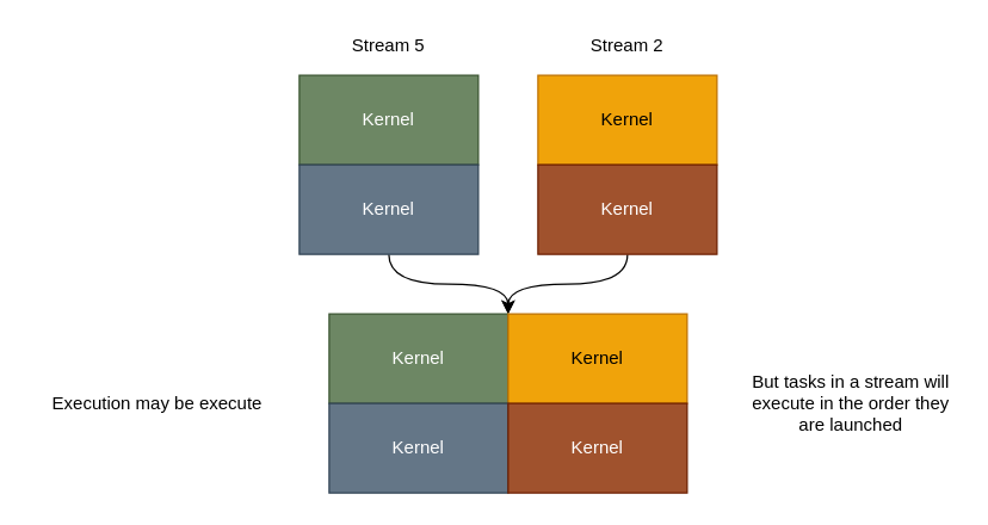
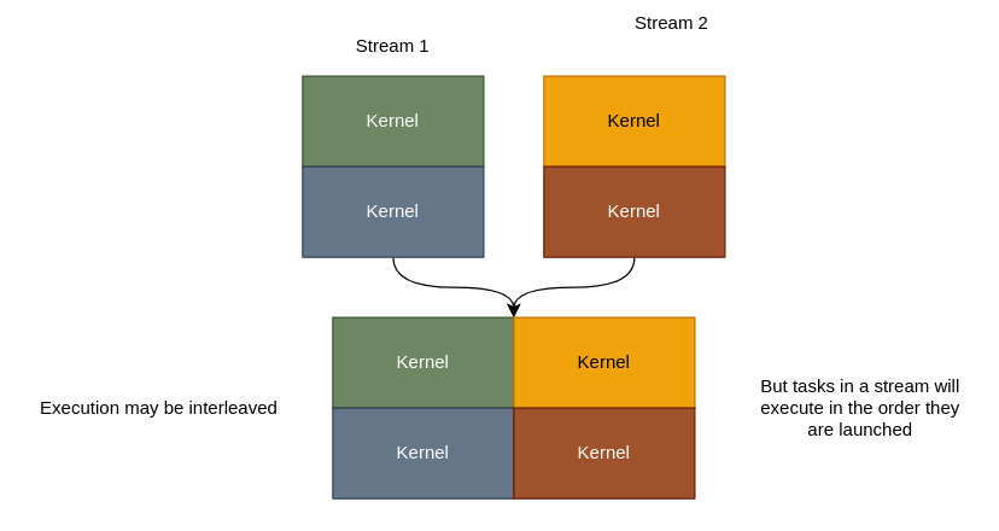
  <mxCell id="0" />
  <mxCell id="1" parent="0" />
  <mxCell id="2" value="Kernel" style="rounded=0;whiteSpace=wrap;html=1;fillColor=#6d8764;strokeColor=#3A5431;fontColor=#ffffff;" vertex="1" parent="1"><mxGeometry x="200" y="50" width="120" height="60" as="geometry" /></mxCell>
  <mxCell id="3" style="edgeStyle=orthogonalEdgeStyle;curved=1;rounded=0;orthogonalLoop=1;jettySize=auto;html=1;entryX=1;entryY=0;entryDx=0;entryDy=0;" edge="1" parent="1" source="4" target="8"><mxGeometry relative="1" as="geometry" /></mxCell>
  <mxCell id="4" value="Kernel" style="rounded=0;whiteSpace=wrap;html=1;fillColor=#647687;strokeColor=#314354;fontColor=#ffffff;" vertex="1" parent="1"><mxGeometry x="200" y="110" width="120" height="60" as="geometry" /></mxCell>
  <mxCell id="5" value="Kernel" style="rounded=0;whiteSpace=wrap;html=1;fillColor=#f0a30a;strokeColor=#BD7000;fontColor=#000000;" vertex="1" parent="1"><mxGeometry x="360" y="50" width="120" height="60" as="geometry" /></mxCell>
  <mxCell id="6" style="edgeStyle=orthogonalEdgeStyle;curved=1;rounded=0;orthogonalLoop=1;jettySize=auto;html=1;entryX=0;entryY=0;entryDx=0;entryDy=0;" edge="1" parent="1" source="7" target="9"><mxGeometry relative="1" as="geometry" /></mxCell>
  <mxCell id="7" value="Kernel" style="rounded=0;whiteSpace=wrap;html=1;fillColor=#a0522d;strokeColor=#6D1F00;fontColor=#ffffff;" vertex="1" parent="1"><mxGeometry x="360" y="110" width="120" height="60" as="geometry" /></mxCell>
  <mxCell id="8" value="Kernel" style="rounded=0;whiteSpace=wrap;html=1;fillColor=#6d8764;strokeColor=#3A5431;fontColor=#ffffff;" vertex="1" parent="1"><mxGeometry x="220" y="210" width="120" height="60" as="geometry" /></mxCell>
  <mxCell id="9" value="Kernel" style="rounded=0;whiteSpace=wrap;html=1;fillColor=#f0a30a;strokeColor=#BD7000;fontColor=#000000;" vertex="1" parent="1"><mxGeometry x="340" y="210" width="120" height="60" as="geometry" /></mxCell>
  <mxCell id="10" value="Kernel" style="rounded=0;whiteSpace=wrap;html=1;fillColor=#647687;strokeColor=#314354;fontColor=#ffffff;" vertex="1" parent="1"><mxGeometry x="220" y="270" width="120" height="60" as="geometry" /></mxCell>
  <mxCell id="11" value="Kernel" style="rounded=0;whiteSpace=wrap;html=1;fillColor=#a0522d;strokeColor=#6D1F00;fontColor=#ffffff;" vertex="1" parent="1"><mxGeometry x="340" y="270" width="120" height="60" as="geometry" /></mxCell>
- <mxCell id="12" value="Stream 5" style="text;html=1;strokeColor=none;fillColor=none;align=center;verticalAlign=middle;whiteSpace=wrap;rounded=0;" vertex="1" parent="1"><mxGeometry x="230" y="20" width="60" height="20" as="geometry" /></mxCell>
- <mxCell id="13" value="Stream 2" style="text;html=1;strokeColor=none;fillColor=none;align=center;verticalAlign=middle;whiteSpace=wrap;rounded=0;" vertex="1" parent="1"><mxGeometry x="390" y="20" width="60" height="20" as="geometry" /></mxCell>
- <mxCell id="14" value="Execution may be execute" style="text;html=1;strokeColor=none;fillColor=none;align=center;verticalAlign=middle;whiteSpace=wrap;rounded=0;glass=0;" vertex="1" parent="1"><mxGeometry x="20" y="260" width="170" height="20" as="geometry" /></mxCell>
+ <mxCell id="12" value="Stream 1" style="text;html=1;strokeColor=none;fillColor=none;align=center;verticalAlign=middle;whiteSpace=wrap;rounded=0;" vertex="1" parent="1"><mxGeometry x="230" y="20" width="60" height="20" as="geometry" /></mxCell>
+ <mxCell id="13" value="Stream 2" style="text;html=1;strokeColor=none;fillColor=none;align=center;verticalAlign=middle;whiteSpace=wrap;rounded=0;" vertex="1" parent="1"><mxGeometry x="415" y="5" width="60" height="20" as="geometry" /></mxCell>
+ <mxCell id="14" value="Execution may be interleaved" style="text;html=1;strokeColor=none;fillColor=none;align=center;verticalAlign=middle;whiteSpace=wrap;rounded=0;glass=0;" vertex="1" parent="1"><mxGeometry x="20" y="260" width="170" height="20" as="geometry" /></mxCell>
  <mxCell id="15" value="But tasks in a stream will execute in the order they are launched" style="text;html=1;strokeColor=none;fillColor=none;align=center;verticalAlign=middle;whiteSpace=wrap;rounded=0;glass=0;" vertex="1" parent="1"><mxGeometry x="500" y="240" width="140" height="60" as="geometry" /></mxCell>
